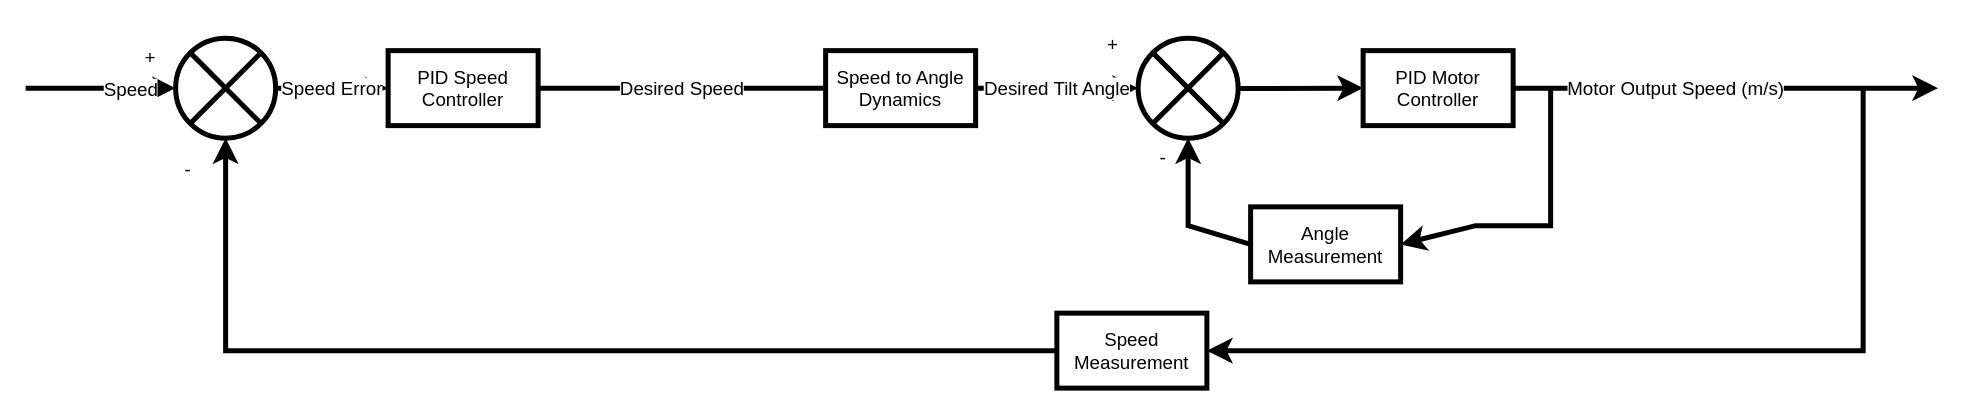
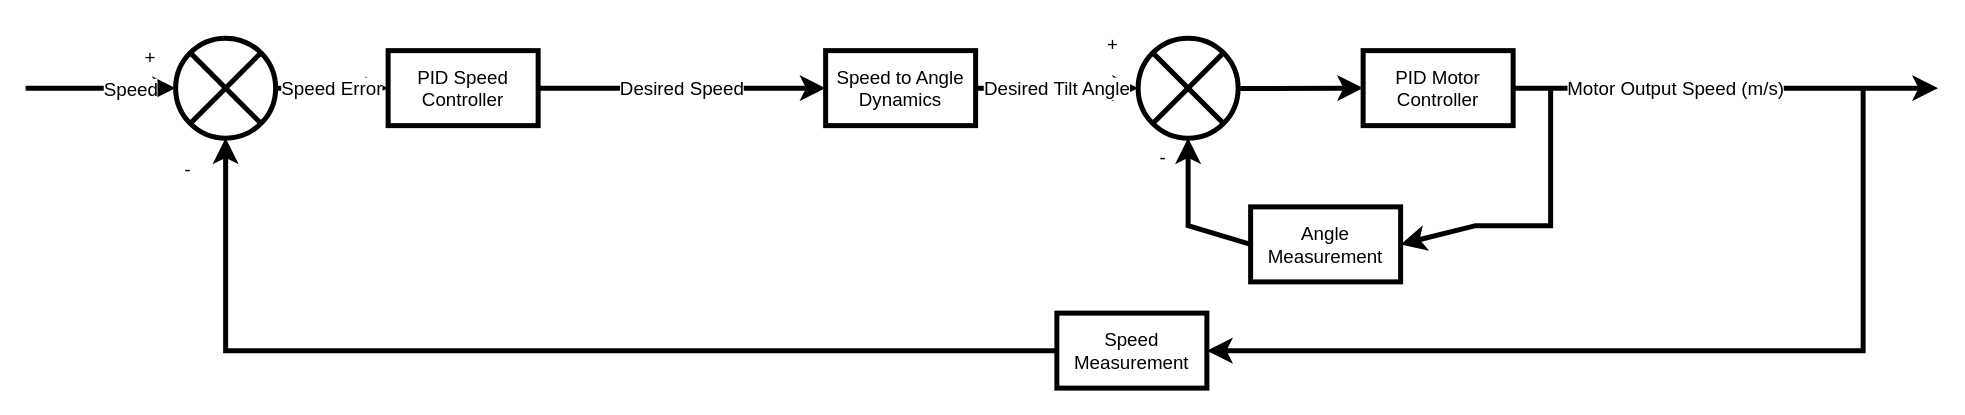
  <mxCell id="0" />
  <mxCell id="1" parent="0" />
  <mxCell id="2" value="Speed" style="edgeStyle=orthogonalEdgeStyle;rounded=0;orthogonalLoop=1;jettySize=auto;html=1;endArrow=none;endFill=0;startArrow=classic;startFill=1;labelPosition=right;verticalLabelPosition=middle;align=left;verticalAlign=middle;strokeWidth=4;fontSize=15;" parent="1" source="4" edge="1"><mxGeometry relative="1" as="geometry"><mxPoint x="20" y="70" as="targetPoint" /></mxGeometry></mxCell>
  <mxCell id="3" value="Speed Error" style="edgeStyle=orthogonalEdgeStyle;rounded=0;orthogonalLoop=1;jettySize=auto;html=1;strokeWidth=4;fontSize=15;" parent="1" source="4" target="6" edge="1"><mxGeometry relative="1" as="geometry" /></mxCell>
  <mxCell id="4" value="" style="shape=sumEllipse;perimeter=ellipsePerimeter;whiteSpace=wrap;html=1;backgroundOutline=1;strokeWidth=4;fontSize=15;" parent="1" vertex="1"><mxGeometry x="140" y="30" width="80" height="80" as="geometry" /></mxCell>
- <mxCell id="5" value="Desired Speed" style="edgeStyle=none;curved=1;rounded=0;orthogonalLoop=1;jettySize=auto;html=1;fontSize=15;startSize=8;endSize=8;strokeWidth=4;endArrow=none;" edge="1" parent="1" source="6" target="8"><mxGeometry relative="1" as="geometry" /></mxCell>
+ <mxCell id="5" value="Desired Speed" style="edgeStyle=none;curved=1;rounded=0;orthogonalLoop=1;jettySize=auto;html=1;fontSize=15;startSize=8;endSize=8;strokeWidth=4;" edge="1" parent="1" source="6" target="8"><mxGeometry relative="1" as="geometry" /></mxCell>
  <mxCell id="6" value="&lt;div style=&quot;font-size: 15px;&quot;&gt;PID Speed Controller&lt;/div&gt;" style="whiteSpace=wrap;html=1;strokeWidth=4;fontSize=15;" parent="1" vertex="1"><mxGeometry x="310" y="40" width="120" height="60" as="geometry" /></mxCell>
  <mxCell id="7" value="&lt;div style=&quot;font-size: 15px;&quot;&gt;Desired Tilt Angle&lt;/div&gt;" style="edgeStyle=none;curved=1;rounded=0;orthogonalLoop=1;jettySize=auto;html=1;fontSize=15;startSize=8;endSize=8;strokeWidth=4;" edge="1" parent="1" source="8" target="10"><mxGeometry relative="1" as="geometry" /></mxCell>
  <mxCell id="8" value="&lt;div style=&quot;font-size: 15px;&quot;&gt;Speed to Angle&lt;/div&gt;&lt;div style=&quot;font-size: 15px;&quot;&gt;Dynamics&lt;br style=&quot;font-size: 15px;&quot;&gt;&lt;/div&gt;" style="whiteSpace=wrap;html=1;strokeWidth=4;fontSize=15;" vertex="1" parent="1"><mxGeometry x="660" y="40" width="120" height="60" as="geometry" /></mxCell>
  <mxCell id="9" value="" style="edgeStyle=none;curved=1;rounded=0;orthogonalLoop=1;jettySize=auto;html=1;fontSize=15;startSize=8;endSize=8;strokeWidth=4;" edge="1" parent="1" source="10" target="12"><mxGeometry relative="1" as="geometry" /></mxCell>
  <mxCell id="10" value="" style="shape=sumEllipse;perimeter=ellipsePerimeter;whiteSpace=wrap;html=1;backgroundOutline=1;strokeWidth=4;fontSize=15;" vertex="1" parent="1"><mxGeometry x="910" y="30" width="80" height="80" as="geometry" /></mxCell>
  <mxCell id="11" value="Motor Output Speed (m/s)" style="edgeStyle=none;curved=1;rounded=0;orthogonalLoop=1;jettySize=auto;html=1;fontSize=15;startSize=8;endSize=8;strokeWidth=4;" edge="1" parent="1" source="12"><mxGeometry relative="1" as="geometry"><mxPoint x="1550" y="70" as="targetPoint" /><Array as="points"><mxPoint x="1170" y="70" /><mxPoint x="1250" y="70" /></Array></mxGeometry></mxCell>
  <mxCell id="12" value="PID Motor Controller" style="whiteSpace=wrap;html=1;strokeWidth=4;fontSize=15;" vertex="1" parent="1"><mxGeometry x="1090" y="40" width="120" height="60" as="geometry" /></mxCell>
  <mxCell id="13" style="edgeStyle=none;curved=0;rounded=0;orthogonalLoop=1;jettySize=auto;html=1;exitX=1;exitY=0.5;exitDx=0;exitDy=0;fontSize=15;startSize=8;endSize=8;startArrow=classic;startFill=1;endArrow=none;endFill=0;strokeWidth=4;" edge="1" parent="1" source="15"><mxGeometry relative="1" as="geometry"><mxPoint x="1240" y="70" as="targetPoint" /><Array as="points"><mxPoint x="1180" y="180" /><mxPoint x="1240" y="180" /></Array></mxGeometry></mxCell>
  <mxCell id="14" style="edgeStyle=none;curved=0;rounded=0;orthogonalLoop=1;jettySize=auto;html=1;exitX=0;exitY=0.5;exitDx=0;exitDy=0;entryX=0.5;entryY=1;entryDx=0;entryDy=0;fontSize=15;startSize=8;endSize=8;strokeWidth=4;" edge="1" parent="1" source="15" target="10"><mxGeometry relative="1" as="geometry"><Array as="points"><mxPoint x="950" y="180" /></Array></mxGeometry></mxCell>
  <mxCell id="15" value="Angle Measurement" style="whiteSpace=wrap;html=1;strokeWidth=4;fontSize=15;" vertex="1" parent="1"><mxGeometry x="1000" y="165" width="120" height="60" as="geometry" /></mxCell>
  <mxCell id="16" style="edgeStyle=none;curved=0;rounded=0;orthogonalLoop=1;jettySize=auto;html=1;exitX=1;exitY=0.5;exitDx=0;exitDy=0;fontSize=15;startSize=8;endSize=8;startArrow=classic;startFill=1;endArrow=none;endFill=0;strokeWidth=4;" edge="1" parent="1" source="18"><mxGeometry relative="1" as="geometry"><mxPoint x="1490" y="70" as="targetPoint" /><Array as="points"><mxPoint x="1490" y="280" /></Array></mxGeometry></mxCell>
  <mxCell id="17" style="edgeStyle=none;curved=0;rounded=0;orthogonalLoop=1;jettySize=auto;html=1;exitX=0;exitY=0.5;exitDx=0;exitDy=0;entryX=0.5;entryY=1;entryDx=0;entryDy=0;fontSize=15;startSize=8;endSize=8;strokeWidth=4;" edge="1" parent="1" source="18" target="4"><mxGeometry relative="1" as="geometry"><Array as="points"><mxPoint x="180" y="280" /></Array></mxGeometry></mxCell>
  <mxCell id="18" value="Speed Measurement" style="rounded=0;whiteSpace=wrap;html=1;strokeWidth=4;fontSize=15;" vertex="1" parent="1"><mxGeometry x="845" y="250" width="120" height="60" as="geometry" /></mxCell>
  <mxCell id="19" value="-" style="text;html=1;align=center;verticalAlign=middle;whiteSpace=wrap;rounded=0;fontSize=15;strokeWidth=4;" vertex="1" parent="1"><mxGeometry x="120" y="120" width="60" height="30" as="geometry" /></mxCell>
  <mxCell id="20" value="+" style="text;html=1;align=center;verticalAlign=middle;whiteSpace=wrap;rounded=0;fontSize=15;strokeWidth=4;" vertex="1" parent="1"><mxGeometry x="90" y="30" width="60" height="30" as="geometry" /></mxCell>
  <mxCell id="21" value="+" style="text;html=1;align=center;verticalAlign=middle;whiteSpace=wrap;rounded=0;fontSize=15;strokeWidth=4;" vertex="1" parent="1"><mxGeometry x="860" y="20" width="60" height="30" as="geometry" /></mxCell>
  <mxCell id="22" value="-" style="text;html=1;align=center;verticalAlign=middle;whiteSpace=wrap;rounded=0;fontSize=15;strokeWidth=4;" vertex="1" parent="1"><mxGeometry x="900" y="110" width="60" height="30" as="geometry" /></mxCell>
